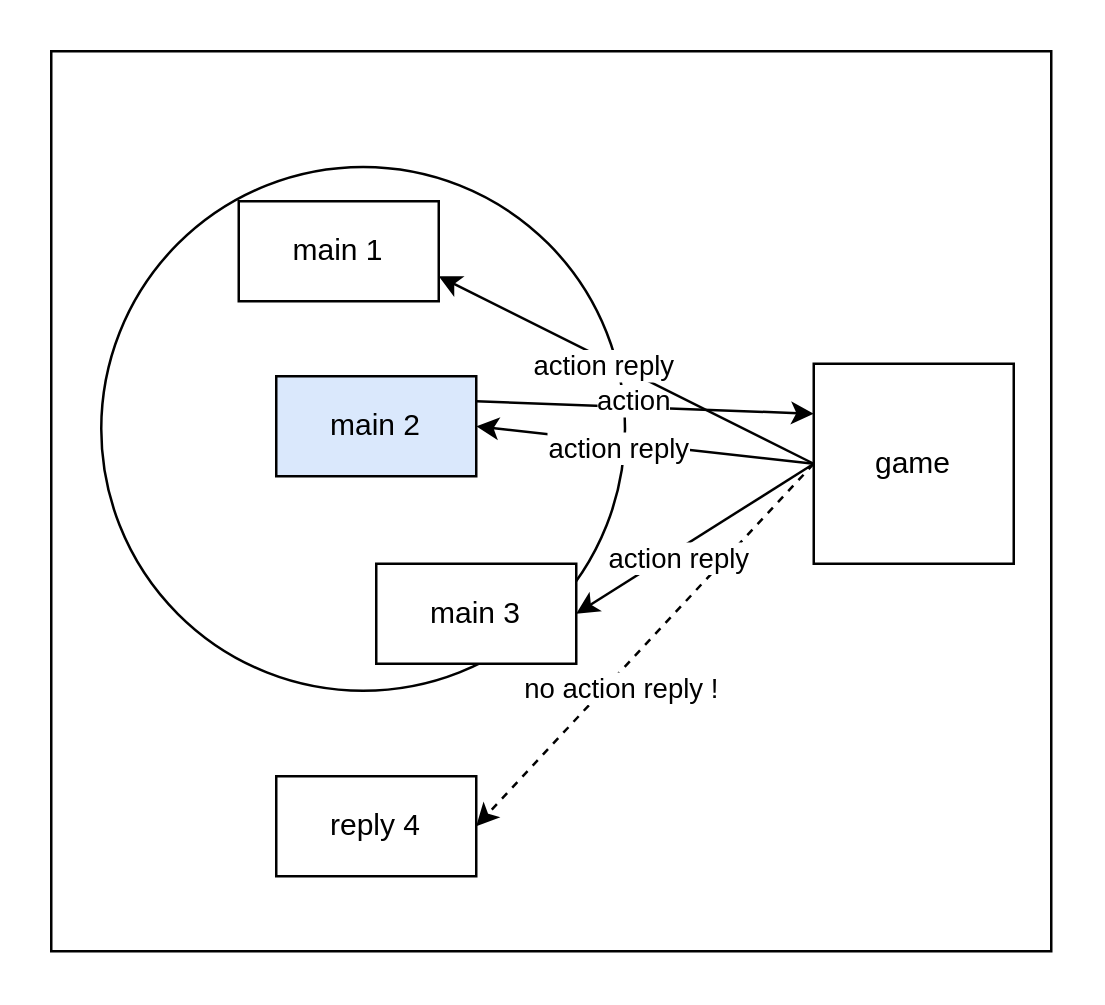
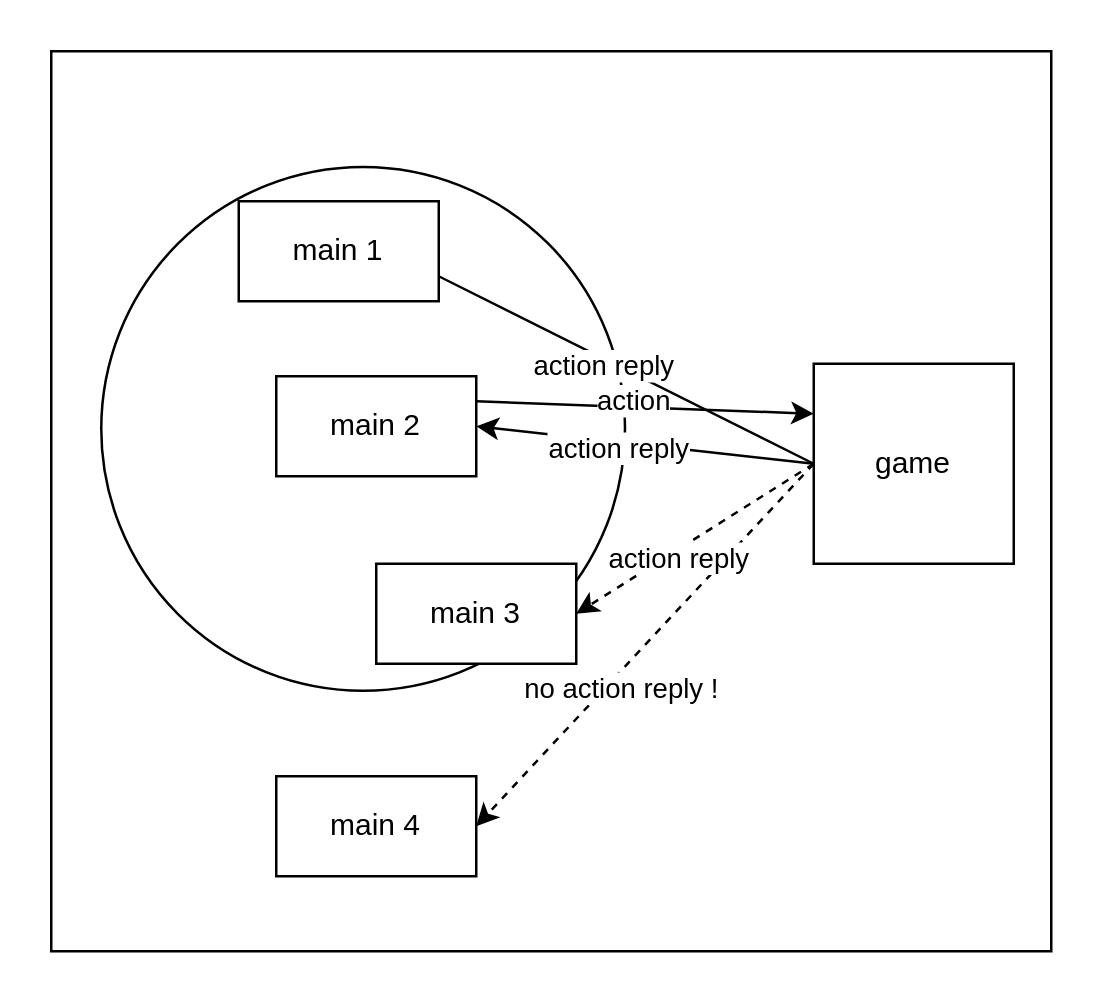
  <mxCell id="0" />
  <mxCell id="1" parent="0" />
  <mxCell id="2" value="" style="rounded=0;whiteSpace=wrap;html=1;" vertex="1" parent="1"><mxGeometry x="20" y="20" width="400" height="360" as="geometry" /></mxCell>
  <mxCell id="3" value="" style="ellipse;whiteSpace=wrap;html=1;aspect=fixed;" vertex="1" parent="1"><mxGeometry x="40" y="66.3" width="209.5" height="209.5" as="geometry" /></mxCell>
  <mxCell id="4" value="main 1" style="rounded=0;whiteSpace=wrap;html=1;" vertex="1" parent="1"><mxGeometry x="95" y="80" width="80" height="40" as="geometry" /></mxCell>
  <mxCell id="5" value="game" style="rounded=0;whiteSpace=wrap;html=1;" vertex="1" parent="1"><mxGeometry x="325" y="145" width="80" height="80" as="geometry" /></mxCell>
- <mxCell id="6" value="main 2" style="rounded=0;whiteSpace=wrap;html=1;fillColor=#dae8fc;" vertex="1" parent="1"><mxGeometry x="110" y="150" width="80" height="40" as="geometry" /></mxCell>
- <mxCell id="7" value="reply 4" style="rounded=0;whiteSpace=wrap;html=1;" vertex="1" parent="1"><mxGeometry x="110" y="310" width="80" height="40" as="geometry" /></mxCell>
+ <mxCell id="6" value="main 2" style="rounded=0;whiteSpace=wrap;html=1;" vertex="1" parent="1"><mxGeometry x="110" y="150" width="80" height="40" as="geometry" /></mxCell>
+ <mxCell id="7" value="main 4" style="rounded=0;whiteSpace=wrap;html=1;" vertex="1" parent="1"><mxGeometry x="110" y="310" width="80" height="40" as="geometry" /></mxCell>
  <mxCell id="8" value="" style="endArrow=classic;html=1;rounded=0;entryX=0;entryY=0.25;entryDx=0;entryDy=0;exitX=1;exitY=0.25;exitDx=0;exitDy=0;" edge="1" parent="1" source="6" target="5"><mxGeometry width="50" height="50" relative="1" as="geometry"><mxPoint x="170" y="230" as="sourcePoint" /><mxPoint x="220" y="180" as="targetPoint" /></mxGeometry></mxCell>
  <mxCell id="9" value="action" style="edgeLabel;html=1;align=center;verticalAlign=middle;resizable=0;points=[];" vertex="1" connectable="0" parent="8"><mxGeometry x="-0.086" y="3" relative="1" as="geometry"><mxPoint as="offset" /></mxGeometry></mxCell>
- <mxCell id="10" value="" style="endArrow=classic;html=1;rounded=0;exitX=0;exitY=0.5;exitDx=0;exitDy=0;entryX=1;entryY=0.75;entryDx=0;entryDy=0;" edge="1" parent="1" source="5" target="4"><mxGeometry width="50" height="50" relative="1" as="geometry"><mxPoint x="170" y="230" as="sourcePoint" /><mxPoint x="220" y="180" as="targetPoint" /></mxGeometry></mxCell>
+ <mxCell id="10" value="" style="endArrow=none;html=1;rounded=0;exitX=0;exitY=0.5;exitDx=0;exitDy=0;entryX=1;entryY=0.75;entryDx=0;entryDy=0;" edge="1" parent="1" source="5" target="4"><mxGeometry width="50" height="50" relative="1" as="geometry"><mxPoint x="170" y="230" as="sourcePoint" /><mxPoint x="220" y="180" as="targetPoint" /></mxGeometry></mxCell>
  <mxCell id="11" value="action reply" style="edgeLabel;html=1;align=center;verticalAlign=middle;resizable=0;points=[];" vertex="1" connectable="0" parent="10"><mxGeometry x="0.104" y="2" relative="1" as="geometry"><mxPoint as="offset" /></mxGeometry></mxCell>
  <mxCell id="12" value="" style="endArrow=classic;html=1;rounded=0;exitX=0;exitY=0.5;exitDx=0;exitDy=0;entryX=1;entryY=0.5;entryDx=0;entryDy=0;" edge="1" parent="1" source="5" target="6"><mxGeometry width="50" height="50" relative="1" as="geometry"><mxPoint x="360" y="180" as="sourcePoint" /><mxPoint x="200" y="110" as="targetPoint" /></mxGeometry></mxCell>
  <mxCell id="13" value="action reply" style="edgeLabel;html=1;align=center;verticalAlign=middle;resizable=0;points=[];" vertex="1" connectable="0" parent="12"><mxGeometry x="0.185" y="2" relative="1" as="geometry"><mxPoint x="1" as="offset" /></mxGeometry></mxCell>
  <mxCell id="14" value="" style="endArrow=classic;html=1;rounded=0;exitX=0;exitY=0.5;exitDx=0;exitDy=0;entryX=1;entryY=0.5;entryDx=0;entryDy=0;dashed=1;" edge="1" parent="1" source="5" target="7"><mxGeometry width="50" height="50" relative="1" as="geometry"><mxPoint x="360" y="180" as="sourcePoint" /><mxPoint x="200" y="160" as="targetPoint" /></mxGeometry></mxCell>
  <mxCell id="15" value="no action reply&amp;nbsp;!" style="edgeLabel;html=1;align=center;verticalAlign=middle;resizable=0;points=[];" vertex="1" connectable="0" parent="14"><mxGeometry x="0.188" y="4" relative="1" as="geometry"><mxPoint as="offset" /></mxGeometry></mxCell>
  <mxCell id="16" value="main 3" style="rounded=0;whiteSpace=wrap;html=1;" vertex="1" parent="1"><mxGeometry x="150" y="225" width="80" height="40" as="geometry" /></mxCell>
- <mxCell id="17" value="" style="endArrow=classic;html=1;rounded=0;exitX=0;exitY=0.5;exitDx=0;exitDy=0;entryX=1;entryY=0.5;entryDx=0;entryDy=0;" edge="1" parent="1" source="5" target="16"><mxGeometry width="50" height="50" relative="1" as="geometry"><mxPoint x="320" y="180" as="sourcePoint" /><mxPoint x="200" y="180" as="targetPoint" /></mxGeometry></mxCell>
+ <mxCell id="17" value="" style="endArrow=classic;html=1;rounded=0;exitX=0;exitY=0.5;exitDx=0;exitDy=0;entryX=1;entryY=0.5;entryDx=0;entryDy=0;dashed=1;" edge="1" parent="1" source="5" target="16"><mxGeometry width="50" height="50" relative="1" as="geometry"><mxPoint x="320" y="180" as="sourcePoint" /><mxPoint x="200" y="180" as="targetPoint" /></mxGeometry></mxCell>
  <mxCell id="18" value="action reply" style="edgeLabel;html=1;align=center;verticalAlign=middle;resizable=0;points=[];" vertex="1" connectable="0" parent="17"><mxGeometry x="0.185" y="2" relative="1" as="geometry"><mxPoint x="1" as="offset" /></mxGeometry></mxCell>
